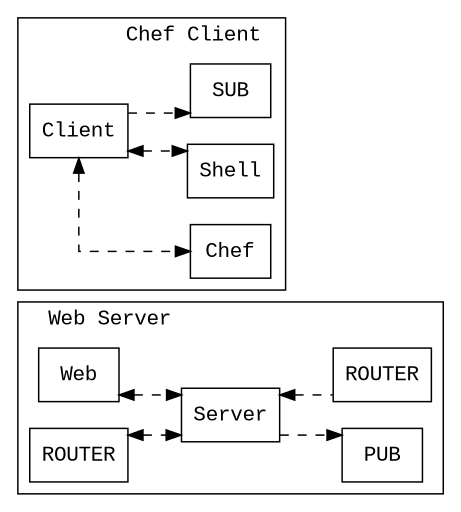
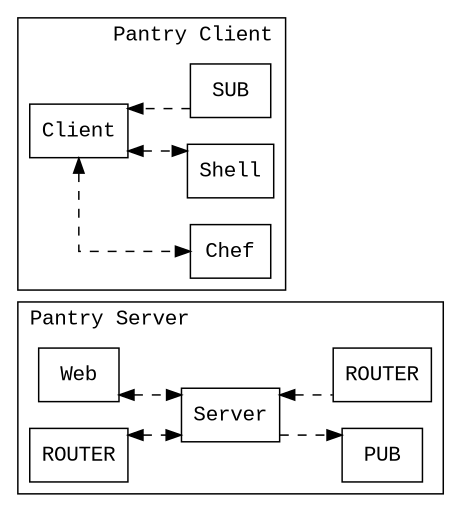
  digraph {
    color=black
    fontname="Liberation Mono"
    rankdir=LR
    splines=ortho
    node [fontname="Liberation Mono" shape=rectangle]
    edge [fontname="Liberation Mono" style=dashed dir=both]
    n1 [label=Server]
    n2 [label=PUB]
    n3 [label=ROUTER]
    n4 [label=Web]
    n5 [label=ROUTER]
    n6 [label=Client]
    n7 [label=Chef]
    n8 [label=Shell]
    n9 [label=SUB]
    subgraph cluster_1 {
-     label="Web Server"
+     label="Pantry Server"
      labeljust=left
      n1
      n2
      n3
      n4
      n5
    }
    subgraph cluster_2 {
-     label="Chef Client"
+     label="Pantry Client"
      labeljust=right
      n6
      n7
      n8
      n9
    }
    n1 -> n2 [dir=""]
    n1 -> n3 [dir=back]
    n4 -> n1
    n5 -> n1
    n6 -> n7
    n6 -> n8
-   n6 -> n9 [dir=""]
+   n9 -> n6 [dir=""]
  }
